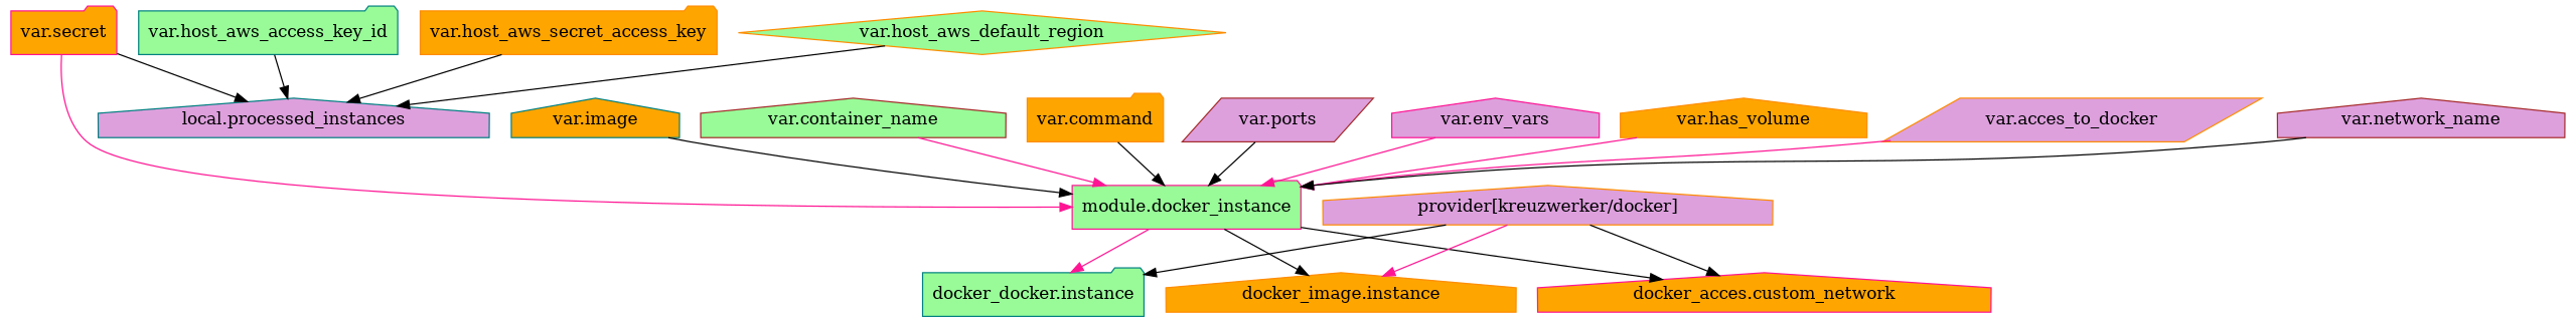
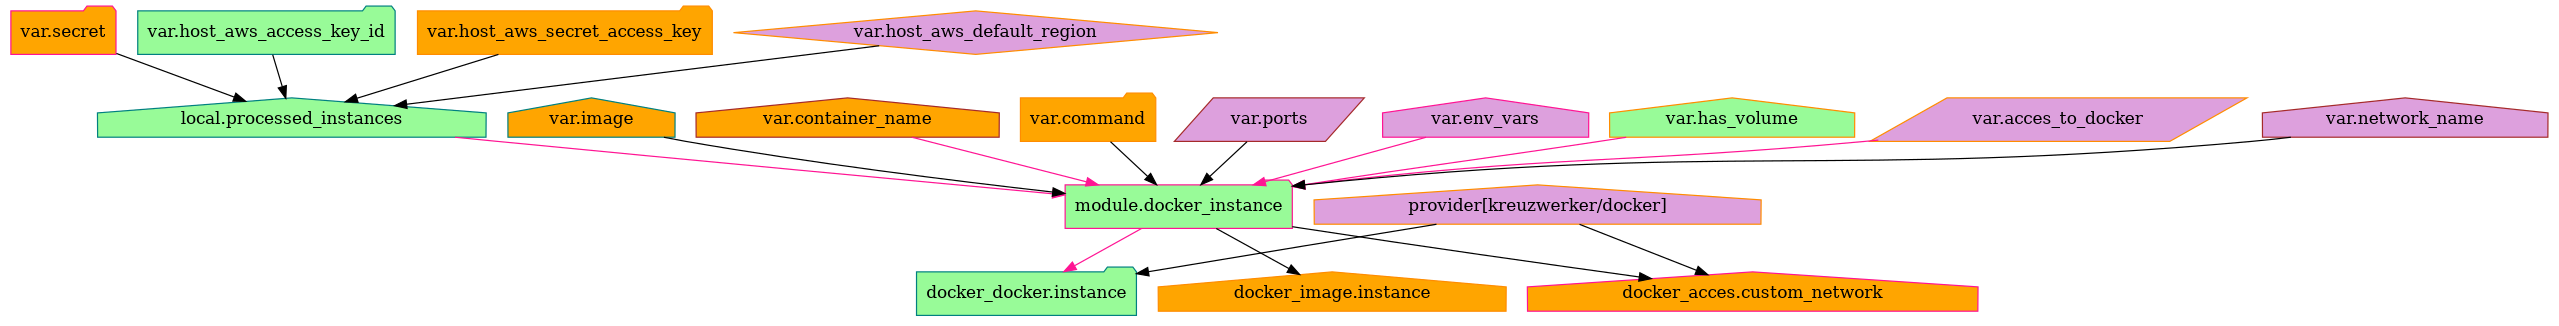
  digraph {
    node [color=darkorange fillcolor=orange shape=house style=filled]
    edge [color=black]
    n1 [color=deeppink label="var.secret" shape=folder]
-   "local.processed_instances" [color=teal fillcolor=plum]
+   "local.processed_instances" [color=teal fillcolor=palegreen]
    n3 [color=deeppink fillcolor=palegreen label="module.docker_instance" shape=folder]
    "var.host_aws_access_key_id" [color=teal fillcolor=palegreen shape=folder]
    "var.host_aws_secret_access_key" [shape=folder]
-   "var.host_aws_default_region" [fillcolor=palegreen shape=diamond]
+   "var.host_aws_default_region" [fillcolor=plum shape=diamond]
    "var.image" [color=teal]
    n8 [color=teal fillcolor=palegreen label="docker_docker.instance" shape=folder]
    "docker_image.instance"
    n10 [color=deeppink label="docker_acces.custom_network"]
-   "var.container_name" [color=brown fillcolor=palegreen]
+   "var.container_name" [color=brown]
    "var.command" [shape=folder]
    "var.ports" [color=brown fillcolor=plum shape=parallelogram]
    "var.env_vars" [color=deeppink fillcolor=plum]
-   "var.has_volume"
+   "var.has_volume" [fillcolor=palegreen]
    "var.acces_to_docker" [fillcolor=plum shape=parallelogram]
    "var.network_name" [color=brown fillcolor=plum]
    "provider[kreuzwerker/docker]" [fillcolor=plum]
    n1 -> "local.processed_instances"
-   n1 -> n3 [color=deeppink]
+   "local.processed_instances" -> n3 [color=deeppink]
    n3 -> n8 [color=deeppink]
    n3 -> "docker_image.instance"
    n3 -> n10
    "var.host_aws_access_key_id" -> "local.processed_instances"
    "var.host_aws_secret_access_key" -> "local.processed_instances"
    "var.host_aws_default_region" -> "local.processed_instances"
    "var.image" -> n3
    "var.container_name" -> n3 [color=deeppink]
    "var.command" -> n3
    "var.ports" -> n3
    "var.env_vars" -> n3 [color=deeppink]
    "var.has_volume" -> n3 [color=deeppink]
    "var.acces_to_docker" -> n3 [color=deeppink]
    "var.network_name" -> n3
    "provider[kreuzwerker/docker]" -> n8
-   "provider[kreuzwerker/docker]" -> "docker_image.instance" [color=deeppink]
    "provider[kreuzwerker/docker]" -> n10
  }
